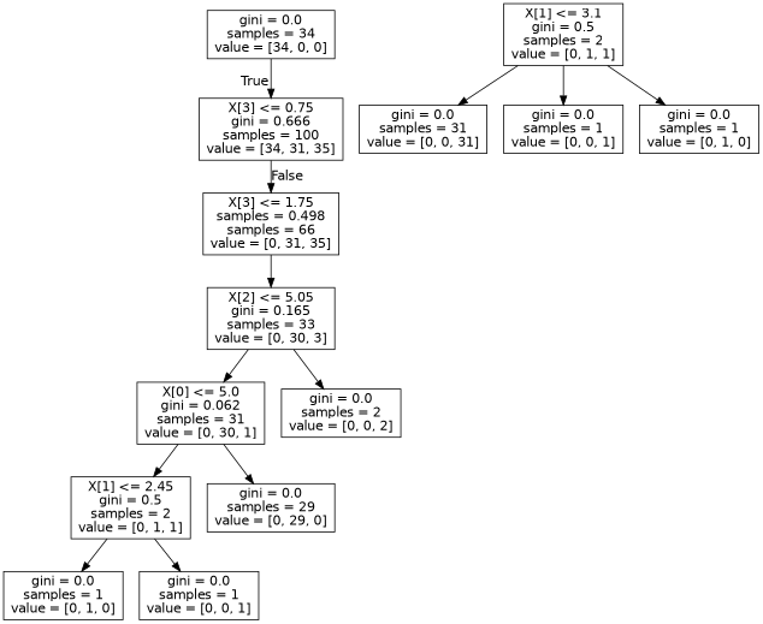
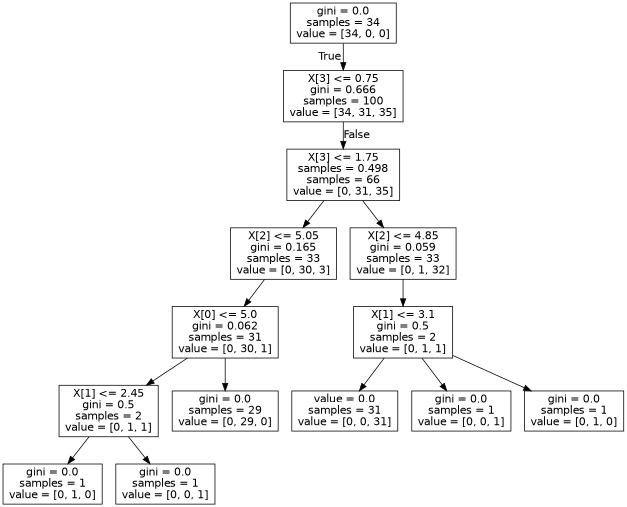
  digraph {
    node [fontname=helvetica shape=box]
    edge [fontname=helvetica]
    n1 [label="X[3] <= 0.75\ngini = 0.666\nsamples = 100\nvalue = [34, 31, 35]"]
    n2 [label="X[3] <= 1.75\nsamples = 0.498\nsamples = 66\nvalue = [0, 31, 35]"]
    n3 [label="gini = 0.0\nsamples = 34\nvalue = [34, 0, 0]"]
    n4 [label="X[2] <= 5.05\ngini = 0.165\nsamples = 33\nvalue = [0, 30, 3]"]
+   n5 [label="X[2] <= 4.85\ngini = 0.059\nsamples = 33\nvalue = [0, 1, 32]"]
    n6 [label="X[0] <= 5.0\ngini = 0.062\nsamples = 31\nvalue = [0, 30, 1]"]
-   n7 [label="gini = 0.0\nsamples = 2\nvalue = [0, 0, 2]"]
    n8 [label="X[1] <= 3.1\ngini = 0.5\nsamples = 2\nvalue = [0, 1, 1]"]
    n9 [label="X[1] <= 2.45\ngini = 0.5\nsamples = 2\nvalue = [0, 1, 1]"]
    n10 [label="gini = 0.0\nsamples = 29\nvalue = [0, 29, 0]"]
    n11 [label="gini = 0.0\nsamples = 1\nvalue = [0, 1, 0]"]
    n12 [label="gini = 0.0\nsamples = 1\nvalue = [0, 0, 1]"]
-   n13 [label="gini = 0.0\nsamples = 31\nvalue = [0, 0, 31]"]
+   n13 [label="value = 0.0\nsamples = 31\nvalue = [0, 0, 31]"]
    n14 [label="gini = 0.0\nsamples = 1\nvalue = [0, 0, 1]"]
    n15 [label="gini = 0.0\nsamples = 1\nvalue = [0, 1, 0]"]
    n1 -> n2 [headlabel=False labelangle=-45 labeldistance=2.5]
    n2 -> n4
+   n2 -> n5
    n3 -> n1 [headlabel=True labelangle=45 labeldistance=2.5]
    n4 -> n6
-   n4 -> n7
+   n5 -> n8
    n6 -> n9
    n6 -> n10
    n8 -> n13
    n8 -> n14
    n8 -> n15
    n9 -> n11
    n9 -> n12
  }
